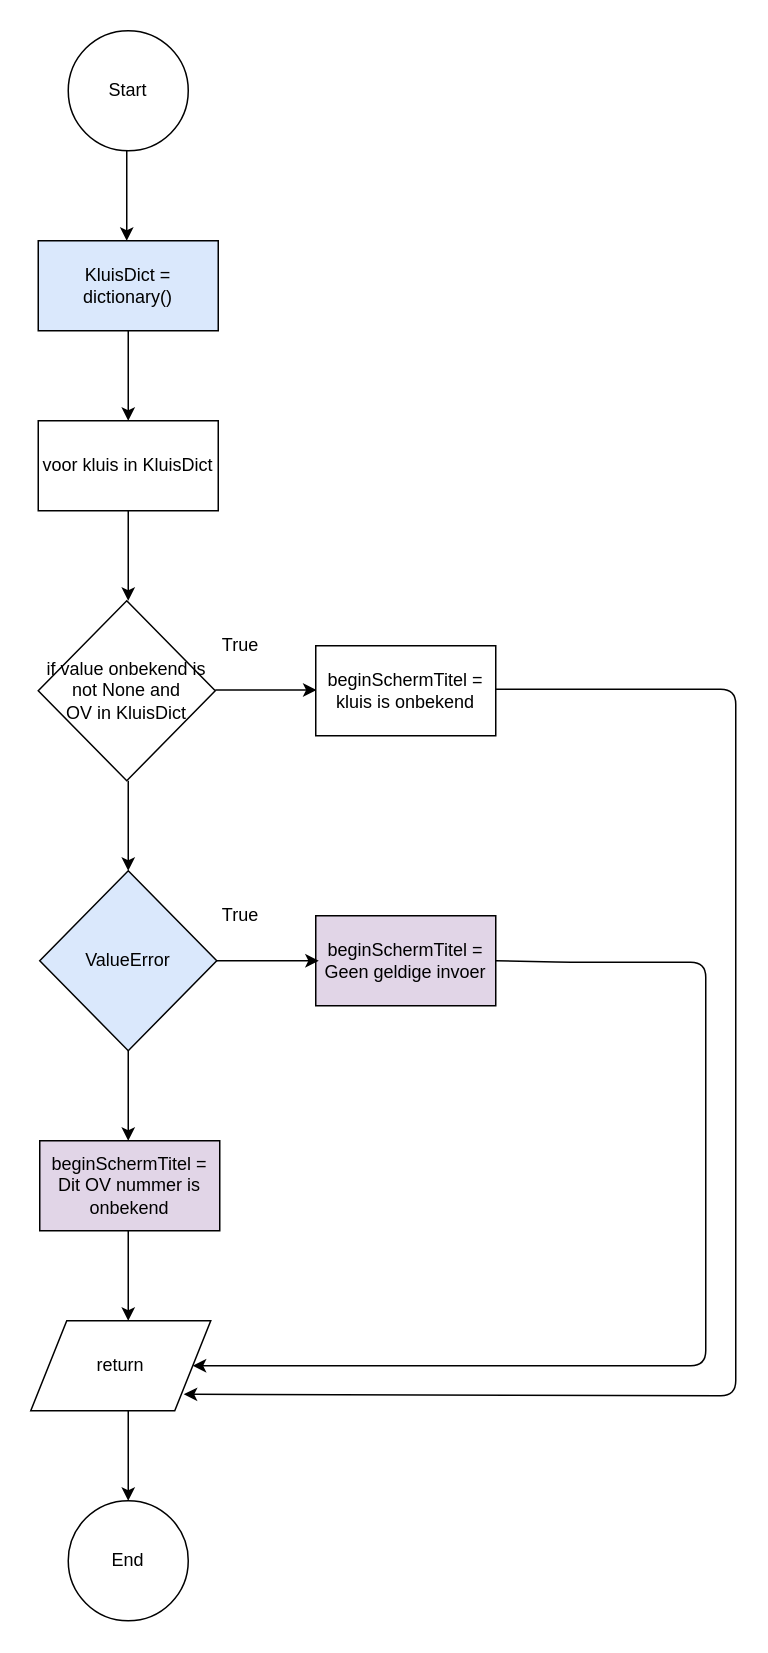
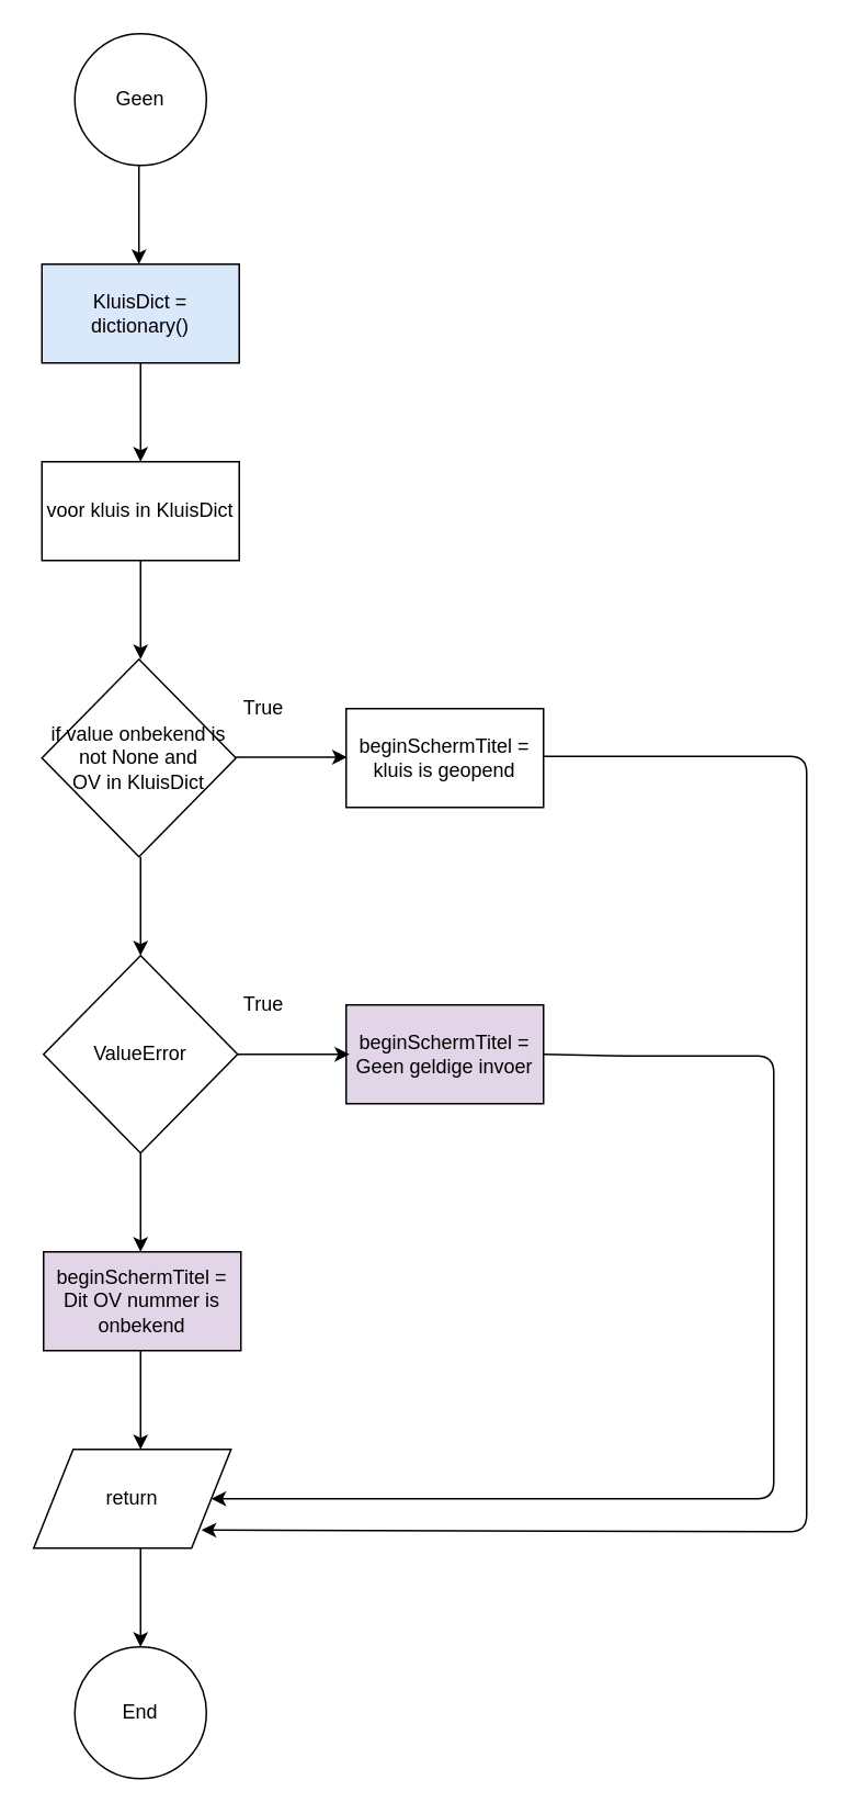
  <mxCell id="0" />
  <mxCell id="1" parent="0" />
- <mxCell id="2" value="Start" style="ellipse;whiteSpace=wrap;html=1;aspect=fixed;" vertex="1" parent="1"><mxGeometry x="45" y="20" width="80" height="80" as="geometry" /></mxCell>
+ <mxCell id="2" value="Geen" style="ellipse;whiteSpace=wrap;html=1;aspect=fixed;" vertex="1" parent="1"><mxGeometry x="45" y="20" width="80" height="80" as="geometry" /></mxCell>
  <mxCell id="3" value="" style="endArrow=classic;html=1;" edge="1" parent="1"><mxGeometry width="50" height="50" relative="1" as="geometry"><mxPoint x="84" y="100" as="sourcePoint" /><mxPoint x="84" y="160" as="targetPoint" /></mxGeometry></mxCell>
  <mxCell id="4" value="KluisDict = dictionary()" style="rounded=0;whiteSpace=wrap;html=1;fillColor=#dae8fc;" vertex="1" parent="1"><mxGeometry x="25" y="160" width="120" height="60" as="geometry" /></mxCell>
  <mxCell id="5" value="" style="endArrow=classic;html=1;" edge="1" parent="1"><mxGeometry width="50" height="50" relative="1" as="geometry"><mxPoint x="85" y="220" as="sourcePoint" /><mxPoint x="85" y="280" as="targetPoint" /></mxGeometry></mxCell>
  <mxCell id="6" value="voor kluis in KluisDict" style="rounded=0;whiteSpace=wrap;html=1;" vertex="1" parent="1"><mxGeometry x="25" y="280" width="120" height="60" as="geometry" /></mxCell>
  <mxCell id="7" value="" style="endArrow=classic;html=1;" edge="1" parent="1"><mxGeometry width="50" height="50" relative="1" as="geometry"><mxPoint x="85" y="340" as="sourcePoint" /><mxPoint x="85" y="400" as="targetPoint" /></mxGeometry></mxCell>
- <mxCell id="8" value="ValueError" style="rhombus;whiteSpace=wrap;html=1;fillColor=#dae8fc;" vertex="1" parent="1"><mxGeometry x="26" y="580" width="118" height="120" as="geometry" /></mxCell>
+ <mxCell id="8" value="ValueError" style="rhombus;whiteSpace=wrap;html=1;" vertex="1" parent="1"><mxGeometry x="26" y="580" width="118" height="120" as="geometry" /></mxCell>
  <mxCell id="9" value="" style="endArrow=classic;html=1;exitX=1;exitY=0.5;exitDx=0;exitDy=0;" edge="1" parent="1"><mxGeometry width="50" height="50" relative="1" as="geometry"><mxPoint x="143" y="459.5" as="sourcePoint" /><mxPoint x="210.5" y="459.5" as="targetPoint" /></mxGeometry></mxCell>
- <mxCell id="10" value="beginSchermTitel = kluis is onbekend " style="rounded=0;whiteSpace=wrap;html=1;" vertex="1" parent="1"><mxGeometry x="210" y="430" width="120" height="60" as="geometry" /></mxCell>
+ <mxCell id="10" value="beginSchermTitel = kluis is geopend " style="rounded=0;whiteSpace=wrap;html=1;" vertex="1" parent="1"><mxGeometry x="210" y="430" width="120" height="60" as="geometry" /></mxCell>
  <mxCell id="11" value="True" style="text;html=1;strokeColor=none;fillColor=none;align=center;verticalAlign=middle;whiteSpace=wrap;rounded=0;" vertex="1" parent="1"><mxGeometry x="140" y="420" width="40" height="20" as="geometry" /></mxCell>
  <mxCell id="12" value="" style="endArrow=classic;html=1;exitX=1;exitY=0.5;exitDx=0;exitDy=0;entryX=0.85;entryY=0.817;entryDx=0;entryDy=0;entryPerimeter=0;" edge="1" parent="1" target="22"><mxGeometry width="50" height="50" relative="1" as="geometry"><mxPoint x="330" y="459" as="sourcePoint" /><mxPoint x="490" y="955" as="targetPoint" /><Array as="points"><mxPoint x="490" y="459" /><mxPoint x="490" y="930" /></Array></mxGeometry></mxCell>
  <mxCell id="13" value="" style="endArrow=classic;html=1;" edge="1" parent="1"><mxGeometry width="50" height="50" relative="1" as="geometry"><mxPoint x="85" y="520" as="sourcePoint" /><mxPoint x="85" y="580" as="targetPoint" /></mxGeometry></mxCell>
  <mxCell id="14" value="&lt;div&gt;beginSchermTitel =&lt;/div&gt;&lt;div&gt;Geen geldige invoer&lt;br&gt;&lt;/div&gt;" style="rounded=0;whiteSpace=wrap;html=1;fillColor=#e1d5e7;" vertex="1" parent="1"><mxGeometry x="210" y="610" width="120" height="60" as="geometry" /></mxCell>
  <mxCell id="15" value="&lt;div&gt;if value onbekend is&lt;/div&gt;&lt;div&gt; not None and&lt;/div&gt;&lt;div&gt;OV in KluisDict&lt;br&gt;&lt;/div&gt;" style="rhombus;whiteSpace=wrap;html=1;" vertex="1" parent="1"><mxGeometry x="25" y="400" width="118" height="120" as="geometry" /></mxCell>
  <mxCell id="16" value="" style="endArrow=classic;html=1;exitX=1;exitY=0.5;exitDx=0;exitDy=0;" edge="1" parent="1"><mxGeometry width="50" height="50" relative="1" as="geometry"><mxPoint x="144" y="640" as="sourcePoint" /><mxPoint x="212" y="640" as="targetPoint" /></mxGeometry></mxCell>
  <mxCell id="17" value="" style="endArrow=classic;html=1;exitX=1;exitY=0.5;exitDx=0;exitDy=0;entryX=1;entryY=0.5;entryDx=0;entryDy=0;" edge="1" parent="1" target="22"><mxGeometry width="50" height="50" relative="1" as="geometry"><mxPoint x="330" y="640" as="sourcePoint" /><mxPoint x="80" y="850" as="targetPoint" /><Array as="points"><mxPoint x="380" y="641" /><mxPoint x="470" y="641" /><mxPoint x="470" y="910" /></Array></mxGeometry></mxCell>
  <mxCell id="18" value="True" style="text;html=1;strokeColor=none;fillColor=none;align=center;verticalAlign=middle;whiteSpace=wrap;rounded=0;" vertex="1" parent="1"><mxGeometry x="140" y="600" width="40" height="20" as="geometry" /></mxCell>
  <mxCell id="19" value="" style="endArrow=classic;html=1;" edge="1" parent="1"><mxGeometry width="50" height="50" relative="1" as="geometry"><mxPoint x="85" y="700" as="sourcePoint" /><mxPoint x="85" y="760" as="targetPoint" /></mxGeometry></mxCell>
  <mxCell id="20" value="beginSchermTitel = Dit OV nummer is onbekend" style="rounded=0;whiteSpace=wrap;html=1;fillColor=#e1d5e7;" vertex="1" parent="1"><mxGeometry x="26" y="760" width="120" height="60" as="geometry" /></mxCell>
  <mxCell id="21" value="" style="endArrow=classic;html=1;" edge="1" parent="1"><mxGeometry width="50" height="50" relative="1" as="geometry"><mxPoint x="85" y="820" as="sourcePoint" /><mxPoint x="85" y="880" as="targetPoint" /></mxGeometry></mxCell>
  <mxCell id="22" value="return" style="shape=parallelogram;perimeter=parallelogramPerimeter;whiteSpace=wrap;html=1;" vertex="1" parent="1"><mxGeometry x="20" y="880" width="120" height="60" as="geometry" /></mxCell>
  <mxCell id="23" value="" style="endArrow=classic;html=1;" edge="1" parent="1"><mxGeometry width="50" height="50" relative="1" as="geometry"><mxPoint x="85" y="940" as="sourcePoint" /><mxPoint x="85" y="1000" as="targetPoint" /></mxGeometry></mxCell>
  <mxCell id="24" value="End" style="ellipse;whiteSpace=wrap;html=1;aspect=fixed;" vertex="1" parent="1"><mxGeometry x="45" y="1000" width="80" height="80" as="geometry" /></mxCell>
